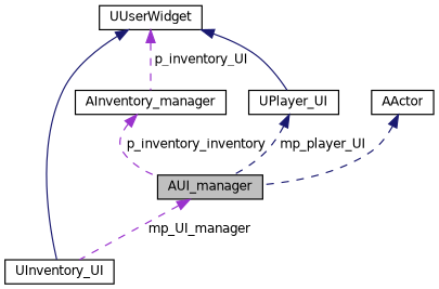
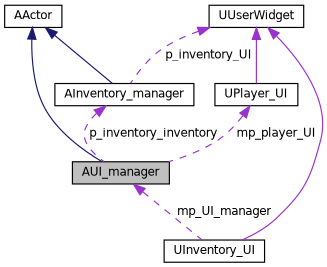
  digraph {
    node [color=black fillcolor=white fontname=Helvetica fontsize=10 shape=record style=filled]
    edge [color=darkorchid3 dir=back fontname=Helvetica fontsize=10 labelfontname=Helvetica labelfontsize=10 style=dashed]
    n1 [fillcolor=grey75 fontcolor=black height=0.2 label=AUI_manager width=0.4]
    n2 [height=0.2 label=UInventory_UI width=0.4]
    n3 [height=0.2 label=AActor width=0.4]
    n4 [height=0.2 label=AInventory_manager width=0.4]
    n5 [height=0.2 label=UPlayer_UI width=0.4]
    n6 [height=0.2 label=UUserWidget width=0.4]
    n1 -> n2 [label=" mp_UI_manager"]
-   n3 -> n1 [color=midnightblue]
+   n3 -> n1 [color=midnightblue style=solid]
+   n3 -> n4 [color=midnightblue style=solid]
    n4 -> n1 [label=" p_inventory_inventory"]
-   n5 -> n1 [color=midnightblue label=" mp_player_UI"]
-   n6 -> n2 [color=midnightblue style=solid]
+   n5 -> n1 [label=" mp_player_UI"]
+   n6 -> n2 [style=solid]
    n6 -> n4 [label=" p_inventory_UI"]
-   n6 -> n5 [color=midnightblue style=solid]
+   n6 -> n5 [style=solid]
  }
